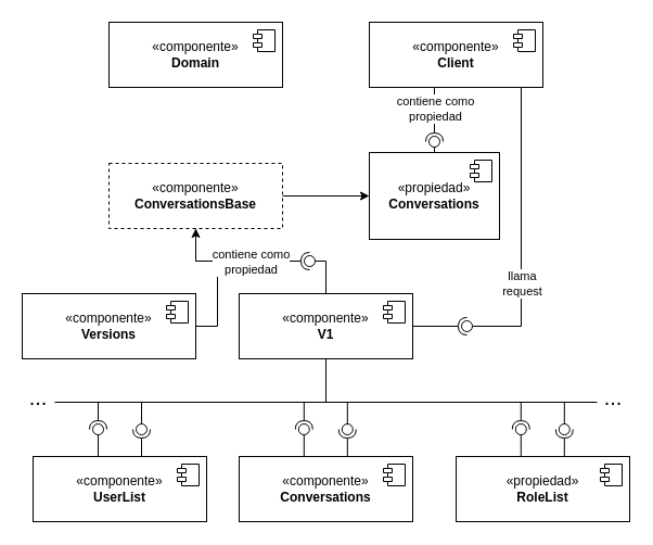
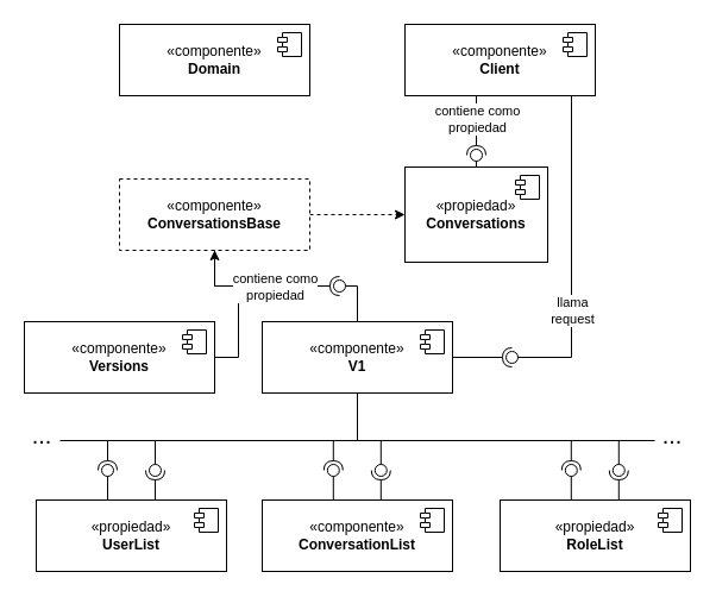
  <mxCell id="0" />
  <mxCell id="1" parent="0" />
  <mxCell id="2" value="&lt;font style=&quot;font-size: 20px;&quot;&gt;...&lt;/font&gt;" style="text;html=1;align=center;verticalAlign=middle;whiteSpace=wrap;rounded=0;fontSize=20;" parent="1" vertex="1"><mxGeometry x="550" y="350" width="30" height="30" as="geometry" /></mxCell>
  <mxCell id="3" value="«propiedad»&lt;br&gt;&lt;b&gt;Conversations&lt;/b&gt;" style="html=1;dropTarget=0;whiteSpace=wrap;" parent="1" vertex="1"><mxGeometry x="340" y="140" width="120" height="80" as="geometry" /></mxCell>
  <mxCell id="4" value="" style="shape=module;jettyWidth=8;jettyHeight=4;" parent="3" vertex="1"><mxGeometry x="1" width="20" height="20" relative="1" as="geometry"><mxPoint x="-27" y="7" as="offset" /></mxGeometry></mxCell>
- <mxCell id="5" style="edgeStyle=orthogonalEdgeStyle;rounded=0;orthogonalLoop=1;jettySize=auto;html=1;entryX=0;entryY=0.5;entryDx=0;entryDy=0;" parent="1" source="6" target="3" edge="1"><mxGeometry relative="1" as="geometry" /></mxCell>
+ <mxCell id="5" style="edgeStyle=orthogonalEdgeStyle;rounded=0;orthogonalLoop=1;jettySize=auto;html=1;entryX=0;entryY=0.5;entryDx=0;entryDy=0;dashed=1;" parent="1" source="6" target="3" edge="1"><mxGeometry relative="1" as="geometry" /></mxCell>
  <mxCell id="6" value="«componente»&lt;br&gt;&lt;b&gt;ConversationsBase&lt;/b&gt;" style="html=1;dropTarget=0;whiteSpace=wrap;dashed=1;" parent="1" vertex="1"><mxGeometry x="100" y="150" width="160" height="60" as="geometry" /></mxCell>
  <mxCell id="7" value="«componente»&lt;br&gt;&lt;b&gt;Domain&lt;/b&gt;" style="html=1;dropTarget=0;whiteSpace=wrap;" parent="1" vertex="1"><mxGeometry x="100" y="20" width="160" height="60" as="geometry" /></mxCell>
  <mxCell id="8" value="" style="shape=module;jettyWidth=8;jettyHeight=4;" parent="7" vertex="1"><mxGeometry x="1" width="20" height="20" relative="1" as="geometry"><mxPoint x="-27" y="7" as="offset" /></mxGeometry></mxCell>
  <mxCell id="9" value="«componente»&lt;br&gt;&lt;b&gt;V1&lt;/b&gt;" style="html=1;dropTarget=0;whiteSpace=wrap;" parent="1" vertex="1"><mxGeometry x="220" y="270" width="160" height="60" as="geometry" /></mxCell>
  <mxCell id="10" value="" style="shape=module;jettyWidth=8;jettyHeight=4;" parent="9" vertex="1"><mxGeometry x="1" width="20" height="20" relative="1" as="geometry"><mxPoint x="-27" y="7" as="offset" /></mxGeometry></mxCell>
  <mxCell id="11" style="edgeStyle=orthogonalEdgeStyle;rounded=0;orthogonalLoop=1;jettySize=auto;html=1;exitX=1;exitY=0.5;exitDx=0;exitDy=0;" parent="1" source="12" target="6" edge="1"><mxGeometry relative="1" as="geometry" /></mxCell>
  <mxCell id="12" value="«componente»&lt;br&gt;&lt;b&gt;Versions&lt;/b&gt;" style="html=1;dropTarget=0;whiteSpace=wrap;" parent="1" vertex="1"><mxGeometry x="20" y="270" width="160" height="60" as="geometry" /></mxCell>
  <mxCell id="13" value="" style="shape=module;jettyWidth=8;jettyHeight=4;" parent="12" vertex="1"><mxGeometry x="1" width="20" height="20" relative="1" as="geometry"><mxPoint x="-27" y="7" as="offset" /></mxGeometry></mxCell>
  <mxCell id="14" value="«componente»&lt;br&gt;&lt;b&gt;Client&lt;/b&gt;" style="html=1;dropTarget=0;whiteSpace=wrap;" parent="1" vertex="1"><mxGeometry x="340" y="20" width="160" height="60" as="geometry" /></mxCell>
  <mxCell id="15" value="" style="shape=module;jettyWidth=8;jettyHeight=4;" parent="14" vertex="1"><mxGeometry x="1" width="20" height="20" relative="1" as="geometry"><mxPoint x="-27" y="7" as="offset" /></mxGeometry></mxCell>
  <mxCell id="16" value="" style="rounded=0;orthogonalLoop=1;jettySize=auto;html=1;endArrow=halfCircle;endFill=0;endSize=6;strokeWidth=1;sketch=0;exitX=0.375;exitY=1.01;exitDx=0;exitDy=0;exitPerimeter=0;" parent="1" source="14" edge="1"><mxGeometry relative="1" as="geometry"><mxPoint x="410" y="245" as="sourcePoint" /><mxPoint x="400" y="130" as="targetPoint" /></mxGeometry></mxCell>
  <mxCell id="17" value="contiene como&lt;br&gt;propiedad" style="edgeLabel;html=1;align=center;verticalAlign=middle;resizable=0;points=[];" parent="16" vertex="1" connectable="0"><mxGeometry x="-0.497" y="-2" relative="1" as="geometry"><mxPoint x="2" y="7" as="offset" /></mxGeometry></mxCell>
  <mxCell id="18" value="" style="rounded=0;orthogonalLoop=1;jettySize=auto;html=1;endArrow=oval;endFill=0;sketch=0;sourcePerimeterSpacing=0;targetPerimeterSpacing=0;endSize=10;exitX=0.5;exitY=0;exitDx=0;exitDy=0;" parent="1" source="3" edge="1"><mxGeometry relative="1" as="geometry"><mxPoint x="370" y="245" as="sourcePoint" /><mxPoint x="400" y="130" as="targetPoint" /></mxGeometry></mxCell>
  <mxCell id="19" value="" style="rounded=0;orthogonalLoop=1;jettySize=auto;html=1;endArrow=halfCircle;endFill=0;endSize=6;strokeWidth=1;sketch=0;exitX=0.5;exitY=1;exitDx=0;exitDy=0;" parent="1" source="6" edge="1"><mxGeometry relative="1" as="geometry"><mxPoint x="200" y="240" as="sourcePoint" /><mxPoint x="285" y="240" as="targetPoint" /><Array as="points"><mxPoint x="180" y="240" /></Array></mxGeometry></mxCell>
  <mxCell id="20" value="" style="rounded=0;orthogonalLoop=1;jettySize=auto;html=1;endArrow=oval;endFill=0;sketch=0;sourcePerimeterSpacing=0;targetPerimeterSpacing=0;endSize=10;exitX=0.5;exitY=0;exitDx=0;exitDy=0;" parent="1" source="9" edge="1"><mxGeometry relative="1" as="geometry"><mxPoint x="330" y="425" as="sourcePoint" /><mxPoint x="285" y="240" as="targetPoint" /><Array as="points"><mxPoint x="300" y="240" /></Array></mxGeometry></mxCell>
  <mxCell id="21" value="" style="ellipse;whiteSpace=wrap;html=1;align=center;aspect=fixed;fillColor=none;strokeColor=none;resizable=0;perimeter=centerPerimeter;rotatable=0;allowArrows=0;points=[];outlineConnect=1;" parent="1" vertex="1"><mxGeometry x="345" y="420" width="10" height="10" as="geometry" /></mxCell>
  <mxCell id="22" value="" style="endArrow=none;html=1;rounded=0;" parent="1" edge="1"><mxGeometry width="50" height="50" relative="1" as="geometry"><mxPoint x="50" y="370" as="sourcePoint" /><mxPoint x="550" y="370" as="targetPoint" /></mxGeometry></mxCell>
  <mxCell id="23" value="«propiedad»&lt;br&gt;&lt;b&gt;RoleList&lt;/b&gt;" style="html=1;dropTarget=0;whiteSpace=wrap;" parent="1" vertex="1"><mxGeometry x="420" y="420" width="160" height="60" as="geometry" /></mxCell>
  <mxCell id="24" value="" style="shape=module;jettyWidth=8;jettyHeight=4;" parent="23" vertex="1"><mxGeometry x="1" width="20" height="20" relative="1" as="geometry"><mxPoint x="-27" y="7" as="offset" /></mxGeometry></mxCell>
- <mxCell id="25" value="«componente»&lt;br&gt;&lt;b&gt;Conversations&lt;/b&gt;" style="html=1;dropTarget=0;whiteSpace=wrap;" parent="1" vertex="1"><mxGeometry x="220" y="420" width="160" height="60" as="geometry" /></mxCell>
+ <mxCell id="25" value="«componente»&lt;br&gt;&lt;b&gt;ConversationList&lt;/b&gt;" style="html=1;dropTarget=0;whiteSpace=wrap;" parent="1" vertex="1"><mxGeometry x="220" y="420" width="160" height="60" as="geometry" /></mxCell>
  <mxCell id="26" value="" style="shape=module;jettyWidth=8;jettyHeight=4;" parent="25" vertex="1"><mxGeometry x="1" width="20" height="20" relative="1" as="geometry"><mxPoint x="-27" y="7" as="offset" /></mxGeometry></mxCell>
- <mxCell id="27" value="«componente»&lt;br&gt;&lt;b&gt;UserList&lt;/b&gt;" style="html=1;dropTarget=0;whiteSpace=wrap;" parent="1" vertex="1"><mxGeometry x="30" y="420" width="160" height="60" as="geometry" /></mxCell>
+ <mxCell id="27" value="«propiedad»&lt;br&gt;&lt;b&gt;UserList&lt;/b&gt;" style="html=1;dropTarget=0;whiteSpace=wrap;" parent="1" vertex="1"><mxGeometry x="30" y="420" width="160" height="60" as="geometry" /></mxCell>
  <mxCell id="28" value="" style="shape=module;jettyWidth=8;jettyHeight=4;" parent="27" vertex="1"><mxGeometry x="1" width="20" height="20" relative="1" as="geometry"><mxPoint x="-27" y="7" as="offset" /></mxGeometry></mxCell>
  <mxCell id="29" value="&lt;font style=&quot;font-size: 20px;&quot;&gt;...&lt;/font&gt;" style="text;html=1;align=center;verticalAlign=middle;whiteSpace=wrap;rounded=0;fontSize=20;" parent="1" vertex="1"><mxGeometry x="20" y="350" width="30" height="30" as="geometry" /></mxCell>
  <mxCell id="30" value="" style="rounded=0;orthogonalLoop=1;jettySize=auto;html=1;endArrow=halfCircle;endFill=0;endSize=6;strokeWidth=1;sketch=0;exitX=1;exitY=0.5;exitDx=0;exitDy=0;" parent="1" source="9" edge="1"><mxGeometry relative="1" as="geometry"><mxPoint x="290" y="305" as="sourcePoint" /><mxPoint x="430" y="300" as="targetPoint" /></mxGeometry></mxCell>
  <mxCell id="31" value="" style="rounded=0;orthogonalLoop=1;jettySize=auto;html=1;endArrow=oval;endFill=0;sketch=0;sourcePerimeterSpacing=0;targetPerimeterSpacing=0;endSize=10;" parent="1" edge="1"><mxGeometry relative="1" as="geometry"><mxPoint x="480" y="80" as="sourcePoint" /><mxPoint x="430" y="300" as="targetPoint" /><Array as="points"><mxPoint x="480" y="300" /></Array></mxGeometry></mxCell>
  <mxCell id="32" value="llama&lt;br&gt;request" style="edgeLabel;html=1;align=center;verticalAlign=middle;resizable=0;points=[];" parent="31" vertex="1" connectable="0"><mxGeometry x="0.379" y="-2" relative="1" as="geometry"><mxPoint x="2" y="-6" as="offset" /></mxGeometry></mxCell>
  <mxCell id="33" value="" style="ellipse;whiteSpace=wrap;html=1;align=center;aspect=fixed;fillColor=none;strokeColor=none;resizable=0;perimeter=centerPerimeter;rotatable=0;allowArrows=0;points=[];outlineConnect=1;" parent="1" vertex="1"><mxGeometry x="265" y="300" width="10" height="10" as="geometry" /></mxCell>
  <mxCell id="34" value="contiene como&lt;br&gt;propiedad" style="edgeLabel;html=1;align=center;verticalAlign=middle;resizable=0;points=[];" parent="1" vertex="1" connectable="0"><mxGeometry x="230" y="240.004" as="geometry" /></mxCell>
  <mxCell id="35" value="" style="endArrow=none;html=1;rounded=0;exitX=0.5;exitY=1;exitDx=0;exitDy=0;" parent="1" source="9" edge="1"><mxGeometry width="50" height="50" relative="1" as="geometry"><mxPoint x="250" y="330" as="sourcePoint" /><mxPoint x="300" y="370" as="targetPoint" /></mxGeometry></mxCell>
  <mxCell id="36" value="" style="rounded=0;orthogonalLoop=1;jettySize=auto;html=1;endArrow=halfCircle;endFill=0;endSize=6;strokeWidth=1;sketch=0;" parent="1" edge="1"><mxGeometry relative="1" as="geometry"><mxPoint x="130" y="420" as="sourcePoint" /><mxPoint x="130" y="395" as="targetPoint" /></mxGeometry></mxCell>
  <mxCell id="37" value="" style="rounded=0;orthogonalLoop=1;jettySize=auto;html=1;endArrow=oval;endFill=0;sketch=0;sourcePerimeterSpacing=0;targetPerimeterSpacing=0;endSize=10;" parent="1" edge="1"><mxGeometry relative="1" as="geometry"><mxPoint x="130" y="370" as="sourcePoint" /><mxPoint x="130" y="395" as="targetPoint" /><Array as="points" /></mxGeometry></mxCell>
  <mxCell id="38" value="" style="rounded=0;orthogonalLoop=1;jettySize=auto;html=1;endArrow=oval;endFill=0;sketch=0;sourcePerimeterSpacing=0;targetPerimeterSpacing=0;endSize=10;" parent="1" edge="1"><mxGeometry relative="1" as="geometry"><mxPoint x="90" y="420" as="sourcePoint" /><mxPoint x="90" y="395" as="targetPoint" /><Array as="points" /></mxGeometry></mxCell>
  <mxCell id="39" value="" style="rounded=0;orthogonalLoop=1;jettySize=auto;html=1;endArrow=halfCircle;endFill=0;endSize=6;strokeWidth=1;sketch=0;" parent="1" edge="1"><mxGeometry relative="1" as="geometry"><mxPoint x="90" y="370" as="sourcePoint" /><mxPoint x="90" y="395" as="targetPoint" /></mxGeometry></mxCell>
  <mxCell id="40" value="" style="rounded=0;orthogonalLoop=1;jettySize=auto;html=1;endArrow=halfCircle;endFill=0;endSize=6;strokeWidth=1;sketch=0;" parent="1" edge="1"><mxGeometry relative="1" as="geometry"><mxPoint x="319.8" y="420" as="sourcePoint" /><mxPoint x="319.8" y="395" as="targetPoint" /></mxGeometry></mxCell>
  <mxCell id="41" value="" style="rounded=0;orthogonalLoop=1;jettySize=auto;html=1;endArrow=oval;endFill=0;sketch=0;sourcePerimeterSpacing=0;targetPerimeterSpacing=0;endSize=10;" parent="1" edge="1"><mxGeometry relative="1" as="geometry"><mxPoint x="319.8" y="370" as="sourcePoint" /><mxPoint x="319.8" y="395" as="targetPoint" /><Array as="points" /></mxGeometry></mxCell>
  <mxCell id="42" value="" style="rounded=0;orthogonalLoop=1;jettySize=auto;html=1;endArrow=oval;endFill=0;sketch=0;sourcePerimeterSpacing=0;targetPerimeterSpacing=0;endSize=10;" parent="1" edge="1"><mxGeometry relative="1" as="geometry"><mxPoint x="279.8" y="420" as="sourcePoint" /><mxPoint x="279.8" y="395" as="targetPoint" /><Array as="points" /></mxGeometry></mxCell>
  <mxCell id="43" value="" style="rounded=0;orthogonalLoop=1;jettySize=auto;html=1;endArrow=halfCircle;endFill=0;endSize=6;strokeWidth=1;sketch=0;" parent="1" edge="1"><mxGeometry relative="1" as="geometry"><mxPoint x="279.8" y="370" as="sourcePoint" /><mxPoint x="279.8" y="395" as="targetPoint" /></mxGeometry></mxCell>
  <mxCell id="44" value="" style="rounded=0;orthogonalLoop=1;jettySize=auto;html=1;endArrow=halfCircle;endFill=0;endSize=6;strokeWidth=1;sketch=0;" parent="1" edge="1"><mxGeometry relative="1" as="geometry"><mxPoint x="519.8" y="420" as="sourcePoint" /><mxPoint x="519.8" y="395" as="targetPoint" /></mxGeometry></mxCell>
  <mxCell id="45" value="" style="rounded=0;orthogonalLoop=1;jettySize=auto;html=1;endArrow=oval;endFill=0;sketch=0;sourcePerimeterSpacing=0;targetPerimeterSpacing=0;endSize=10;" parent="1" edge="1"><mxGeometry relative="1" as="geometry"><mxPoint x="519.8" y="370" as="sourcePoint" /><mxPoint x="519.8" y="395" as="targetPoint" /><Array as="points" /></mxGeometry></mxCell>
  <mxCell id="46" value="" style="rounded=0;orthogonalLoop=1;jettySize=auto;html=1;endArrow=oval;endFill=0;sketch=0;sourcePerimeterSpacing=0;targetPerimeterSpacing=0;endSize=10;" parent="1" edge="1"><mxGeometry relative="1" as="geometry"><mxPoint x="479.8" y="420" as="sourcePoint" /><mxPoint x="479.8" y="395" as="targetPoint" /><Array as="points" /></mxGeometry></mxCell>
  <mxCell id="47" value="" style="rounded=0;orthogonalLoop=1;jettySize=auto;html=1;endArrow=halfCircle;endFill=0;endSize=6;strokeWidth=1;sketch=0;" parent="1" edge="1"><mxGeometry relative="1" as="geometry"><mxPoint x="479.8" y="370" as="sourcePoint" /><mxPoint x="479.8" y="395" as="targetPoint" /></mxGeometry></mxCell>
